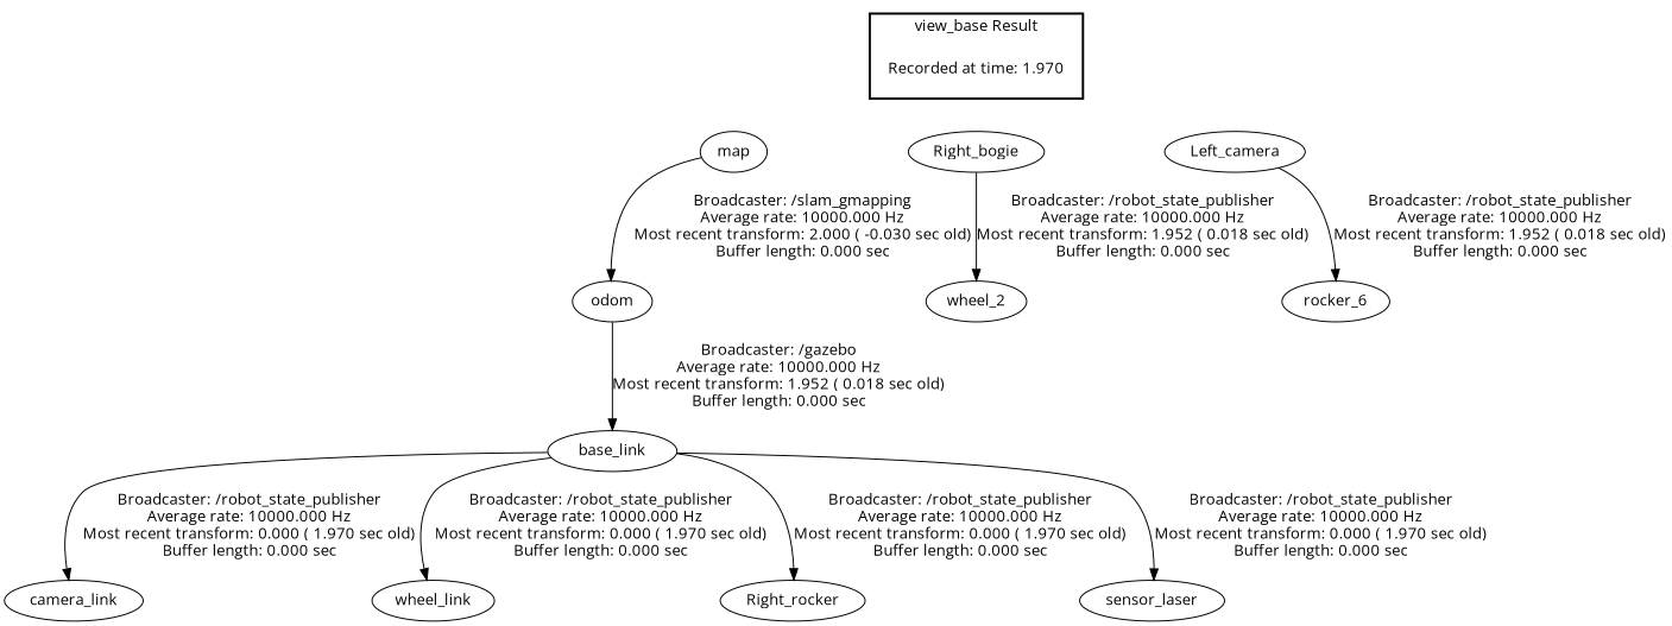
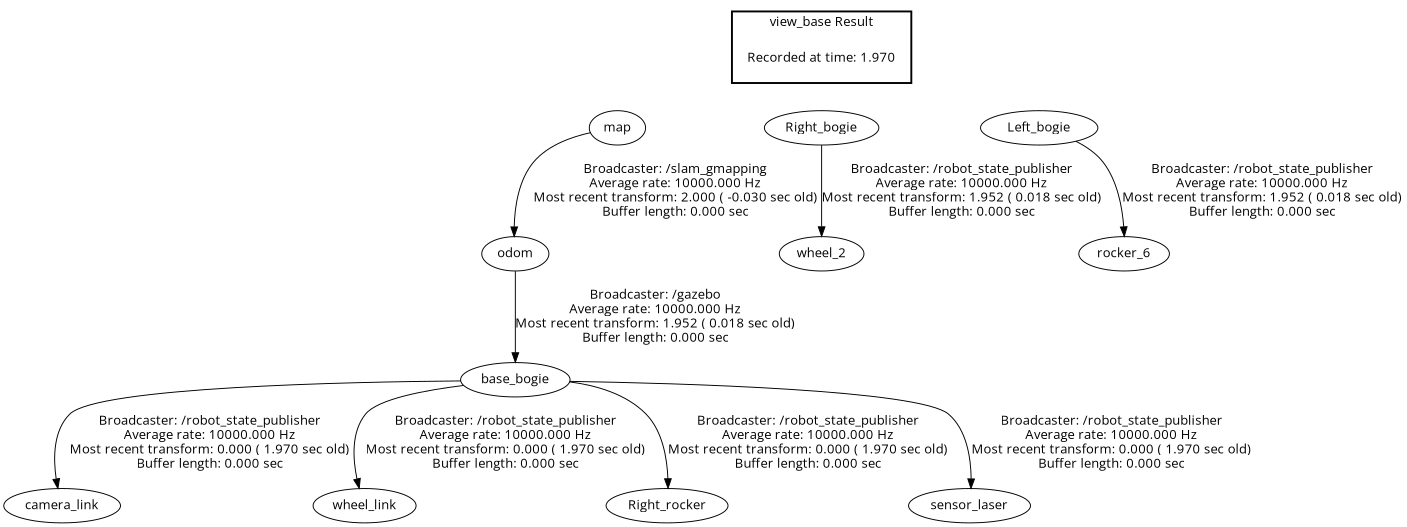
  digraph {
    fontname="Open Sans"
    node [fontname="Open Sans"]
    edge [fontname="Open Sans"]
    "Recorded at time: 1.970" [shape=plaintext]
    map
    Right_bogie
-   Left_bogie [label=Left_camera]
-   base_link
+   Left_bogie
+   base_link [label=base_bogie]
    camera_link
    n7 [label=wheel_link]
    Right_rocker
    sensor_laser
    odom
    n11 [label=wheel_2]
    n12 [label=rocker_6]
    subgraph cluster_1 {
      color=black
      label="view_base Result"
      style=bold
      "Recorded at time: 1.970"
    }
    "Recorded at time: 1.970" -> map [style=invis]
    "Recorded at time: 1.970" -> Right_bogie [style=invis]
    "Recorded at time: 1.970" -> Left_bogie [style=invis]
    map -> odom [label="Broadcaster: /slam_gmapping\nAverage rate: 10000.000 Hz\nMost recent transform: 2.000 ( -0.030 sec old)\nBuffer length: 0.000 sec\n"]
    Right_bogie -> n11 [label="Broadcaster: /robot_state_publisher\nAverage rate: 10000.000 Hz\nMost recent transform: 1.952 ( 0.018 sec old)\nBuffer length: 0.000 sec\n"]
    Left_bogie -> n12 [label="Broadcaster: /robot_state_publisher\nAverage rate: 10000.000 Hz\nMost recent transform: 1.952 ( 0.018 sec old)\nBuffer length: 0.000 sec\n"]
    base_link -> camera_link [label="Broadcaster: /robot_state_publisher\nAverage rate: 10000.000 Hz\nMost recent transform: 0.000 ( 1.970 sec old)\nBuffer length: 0.000 sec\n"]
    base_link -> n7 [label="Broadcaster: /robot_state_publisher\nAverage rate: 10000.000 Hz\nMost recent transform: 0.000 ( 1.970 sec old)\nBuffer length: 0.000 sec\n"]
    base_link -> Right_rocker [label="Broadcaster: /robot_state_publisher\nAverage rate: 10000.000 Hz\nMost recent transform: 0.000 ( 1.970 sec old)\nBuffer length: 0.000 sec\n"]
    base_link -> sensor_laser [label="Broadcaster: /robot_state_publisher\nAverage rate: 10000.000 Hz\nMost recent transform: 0.000 ( 1.970 sec old)\nBuffer length: 0.000 sec\n"]
    odom -> base_link [label="Broadcaster: /gazebo\nAverage rate: 10000.000 Hz\nMost recent transform: 1.952 ( 0.018 sec old)\nBuffer length: 0.000 sec\n"]
  }
